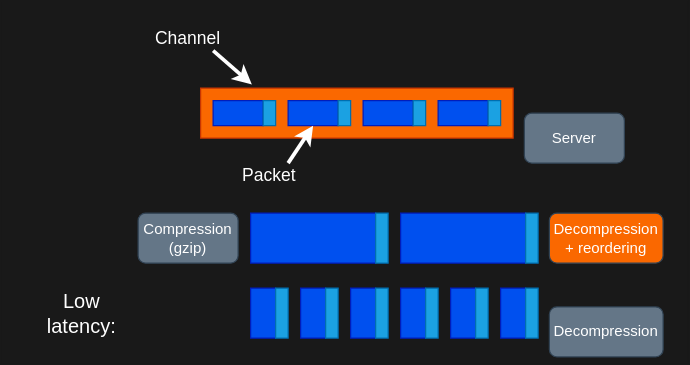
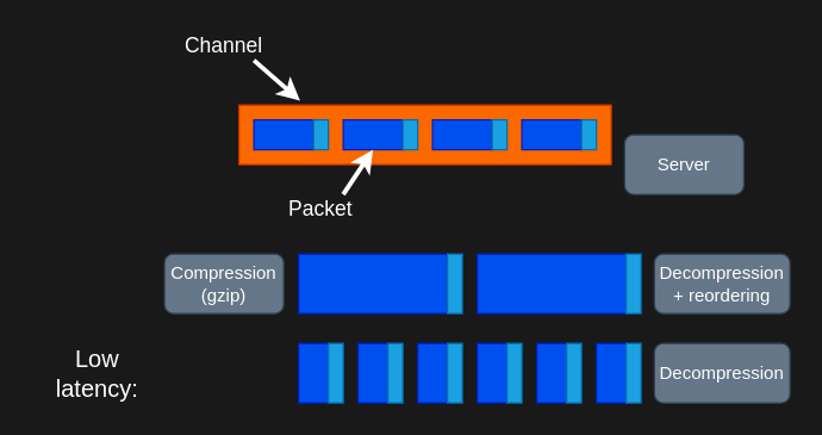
  <mxCell id="0" />
  <mxCell id="1" parent="0" />
  <mxCell id="2" value="Server" style="rounded=1;whiteSpace=wrap;html=1;fillColor=#647687;strokeColor=#314354;fontColor=#ffffff;" vertex="1" parent="1"><mxGeometry x="419" y="90" width="80" height="40" as="geometry" /></mxCell>
  <mxCell id="3" value="" style="rounded=0;whiteSpace=wrap;html=1;fillColor=#fa6800;strokeColor=#C73500;fontColor=#ffffff;" vertex="1" parent="1"><mxGeometry x="160" y="70" width="250" height="40" as="geometry" /></mxCell>
  <mxCell id="4" value="" style="rounded=0;whiteSpace=wrap;html=1;fillColor=#0050ef;strokeColor=#001DBC;fontColor=#ffffff;" vertex="1" parent="1"><mxGeometry x="200" y="170" width="100" height="40" as="geometry" /></mxCell>
  <mxCell id="5" value="" style="rounded=0;whiteSpace=wrap;html=1;fillColor=#1ba1e2;strokeColor=#006EAF;fontColor=#ffffff;" vertex="1" parent="1"><mxGeometry x="300" y="170" width="10" height="40" as="geometry" /></mxCell>
  <mxCell id="6" value="" style="rounded=0;whiteSpace=wrap;html=1;fillColor=#0050ef;strokeColor=#001DBC;fontColor=#ffffff;" vertex="1" parent="1"><mxGeometry x="170" y="80" width="40" height="20" as="geometry" /></mxCell>
  <mxCell id="7" value="" style="rounded=0;whiteSpace=wrap;html=1;fillColor=#1ba1e2;strokeColor=#006EAF;fontColor=#ffffff;" vertex="1" parent="1"><mxGeometry x="210" y="80" width="10" height="20" as="geometry" /></mxCell>
  <mxCell id="8" value="" style="rounded=0;whiteSpace=wrap;html=1;fillColor=#0050ef;strokeColor=#001DBC;fontColor=#ffffff;" vertex="1" parent="1"><mxGeometry x="230" y="80" width="40" height="20" as="geometry" /></mxCell>
  <mxCell id="9" value="" style="rounded=0;whiteSpace=wrap;html=1;fillColor=#1ba1e2;strokeColor=#006EAF;fontColor=#ffffff;" vertex="1" parent="1"><mxGeometry x="270" y="80" width="10" height="20" as="geometry" /></mxCell>
  <mxCell id="10" value="" style="rounded=0;whiteSpace=wrap;html=1;fillColor=#0050ef;strokeColor=#001DBC;fontColor=#ffffff;" vertex="1" parent="1"><mxGeometry x="290" y="80" width="40" height="20" as="geometry" /></mxCell>
  <mxCell id="11" value="" style="rounded=0;whiteSpace=wrap;html=1;fillColor=#1ba1e2;strokeColor=#006EAF;fontColor=#ffffff;" vertex="1" parent="1"><mxGeometry x="330" y="80" width="10" height="20" as="geometry" /></mxCell>
  <mxCell id="12" value="" style="rounded=0;whiteSpace=wrap;html=1;fillColor=#0050ef;strokeColor=#001DBC;fontColor=#ffffff;" vertex="1" parent="1"><mxGeometry x="350" y="80" width="40" height="20" as="geometry" /></mxCell>
  <mxCell id="13" value="" style="rounded=0;whiteSpace=wrap;html=1;fillColor=#1ba1e2;strokeColor=#006EAF;fontColor=#ffffff;" vertex="1" parent="1"><mxGeometry x="390" y="80" width="10" height="20" as="geometry" /></mxCell>
  <mxCell id="14" value="" style="endArrow=classic;html=1;strokeWidth=3;strokeColor=#FFFFFF;entryX=0.164;entryY=-0.075;entryDx=0;entryDy=0;entryPerimeter=0;" edge="1" parent="1" target="3"><mxGeometry width="50" height="50" relative="1" as="geometry"><mxPoint x="170" y="40" as="sourcePoint" /><mxPoint x="200" y="60" as="targetPoint" /></mxGeometry></mxCell>
  <mxCell id="15" value="Channel" style="text;html=1;strokeColor=none;fillColor=none;align=center;verticalAlign=middle;whiteSpace=wrap;rounded=0;fontColor=#FFFFFF;fontSize=14;" vertex="1" parent="1"><mxGeometry x="125" y="20" width="50" height="20" as="geometry" /></mxCell>
  <mxCell id="16" value="" style="endArrow=classic;html=1;strokeWidth=3;strokeColor=#FFFFFF;entryX=0.5;entryY=1;entryDx=0;entryDy=0;" edge="1" parent="1" target="8"><mxGeometry width="50" height="50" relative="1" as="geometry"><mxPoint x="230" y="130" as="sourcePoint" /><mxPoint x="210" y="70" as="targetPoint" /></mxGeometry></mxCell>
  <mxCell id="17" value="Packet" style="text;html=1;strokeColor=none;fillColor=none;align=center;verticalAlign=middle;whiteSpace=wrap;rounded=0;fontColor=#FFFFFF;fontSize=14;" vertex="1" parent="1"><mxGeometry x="190" y="130" width="50" height="20" as="geometry" /></mxCell>
  <mxCell id="18" value="Low latency:" style="text;html=1;strokeColor=none;fillColor=none;align=center;verticalAlign=middle;whiteSpace=wrap;rounded=0;fontColor=#FFFFFF;fontSize=16;" vertex="1" parent="1"><mxGeometry x="20" y="230" width="90" height="40" as="geometry" /></mxCell>
  <mxCell id="19" value="" style="rounded=0;whiteSpace=wrap;html=1;fillColor=#0050ef;strokeColor=#001DBC;fontColor=#ffffff;" vertex="1" parent="1"><mxGeometry x="200" y="230" width="20" height="40" as="geometry" /></mxCell>
  <mxCell id="20" value="" style="rounded=0;whiteSpace=wrap;html=1;fillColor=#1ba1e2;strokeColor=#006EAF;fontColor=#ffffff;" vertex="1" parent="1"><mxGeometry x="220" y="230" width="10" height="40" as="geometry" /></mxCell>
  <mxCell id="21" value="" style="rounded=0;whiteSpace=wrap;html=1;fillColor=#0050ef;strokeColor=#001DBC;fontColor=#ffffff;" vertex="1" parent="1"><mxGeometry x="240" y="230" width="20" height="40" as="geometry" /></mxCell>
  <mxCell id="22" value="" style="rounded=0;whiteSpace=wrap;html=1;fillColor=#1ba1e2;strokeColor=#006EAF;fontColor=#ffffff;" vertex="1" parent="1"><mxGeometry x="260" y="230" width="10" height="40" as="geometry" /></mxCell>
  <mxCell id="23" value="" style="rounded=0;whiteSpace=wrap;html=1;fillColor=#0050ef;strokeColor=#001DBC;fontColor=#ffffff;" vertex="1" parent="1"><mxGeometry x="280" y="230" width="20" height="40" as="geometry" /></mxCell>
  <mxCell id="24" value="" style="rounded=0;whiteSpace=wrap;html=1;fillColor=#1ba1e2;strokeColor=#006EAF;fontColor=#ffffff;" vertex="1" parent="1"><mxGeometry x="300" y="230" width="10" height="40" as="geometry" /></mxCell>
  <mxCell id="25" value="" style="rounded=0;whiteSpace=wrap;html=1;fillColor=#0050ef;strokeColor=#001DBC;fontColor=#ffffff;" vertex="1" parent="1"><mxGeometry x="320" y="230" width="20" height="40" as="geometry" /></mxCell>
  <mxCell id="26" value="" style="rounded=0;whiteSpace=wrap;html=1;fillColor=#1ba1e2;strokeColor=#006EAF;fontColor=#ffffff;" vertex="1" parent="1"><mxGeometry x="340" y="230" width="10" height="40" as="geometry" /></mxCell>
  <mxCell id="27" value="" style="rounded=0;whiteSpace=wrap;html=1;fillColor=#0050ef;strokeColor=#001DBC;fontColor=#ffffff;" vertex="1" parent="1"><mxGeometry x="360" y="230" width="20" height="40" as="geometry" /></mxCell>
  <mxCell id="28" value="" style="rounded=0;whiteSpace=wrap;html=1;fillColor=#1ba1e2;strokeColor=#006EAF;fontColor=#ffffff;" vertex="1" parent="1"><mxGeometry x="380" y="230" width="10" height="40" as="geometry" /></mxCell>
  <mxCell id="29" value="" style="rounded=0;whiteSpace=wrap;html=1;fillColor=#0050ef;strokeColor=#001DBC;fontColor=#ffffff;" vertex="1" parent="1"><mxGeometry x="400" y="230" width="20" height="40" as="geometry" /></mxCell>
  <mxCell id="30" value="" style="rounded=0;whiteSpace=wrap;html=1;fillColor=#1ba1e2;strokeColor=#006EAF;fontColor=#ffffff;" vertex="1" parent="1"><mxGeometry x="420" y="230" width="10" height="40" as="geometry" /></mxCell>
  <mxCell id="31" value="" style="rounded=0;whiteSpace=wrap;html=1;fillColor=#0050ef;strokeColor=#001DBC;fontColor=#ffffff;" vertex="1" parent="1"><mxGeometry x="320" y="170" width="100" height="40" as="geometry" /></mxCell>
  <mxCell id="32" value="" style="rounded=0;whiteSpace=wrap;html=1;fillColor=#1ba1e2;strokeColor=#006EAF;fontColor=#ffffff;" vertex="1" parent="1"><mxGeometry x="420" y="170" width="10" height="40" as="geometry" /></mxCell>
  <mxCell id="33" value="Compression (gzip)" style="rounded=1;whiteSpace=wrap;html=1;fillColor=#647687;strokeColor=#314354;fontColor=#ffffff;" vertex="1" parent="1"><mxGeometry x="110" y="170" width="80" height="40" as="geometry" /></mxCell>
- <mxCell id="34" value="Decompression + reordering" style="rounded=1;whiteSpace=wrap;html=1;fillColor=#fa6800;strokeColor=#314354;fontColor=#ffffff;" vertex="1" parent="1"><mxGeometry x="439" y="170" width="91" height="40" as="geometry" /></mxCell>
- <mxCell id="35" value="Decompression" style="rounded=1;whiteSpace=wrap;html=1;fillColor=#647687;strokeColor=#314354;fontColor=#ffffff;" vertex="1" parent="1"><mxGeometry x="439" y="245" width="91" height="40" as="geometry" /></mxCell>
+ <mxCell id="34" value="Decompression + reordering" style="rounded=1;whiteSpace=wrap;html=1;fillColor=#647687;strokeColor=#314354;fontColor=#ffffff;" vertex="1" parent="1"><mxGeometry x="439" y="170" width="91" height="40" as="geometry" /></mxCell>
+ <mxCell id="35" value="Decompression" style="rounded=1;whiteSpace=wrap;html=1;fillColor=#647687;strokeColor=#314354;fontColor=#ffffff;" vertex="1" parent="1"><mxGeometry x="439" y="230" width="91" height="40" as="geometry" /></mxCell>
